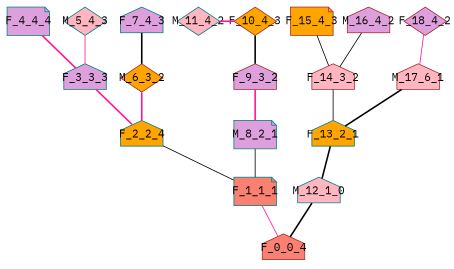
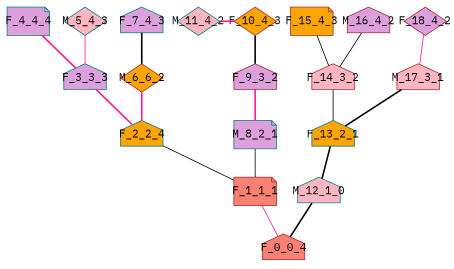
  graph {
    fontname="IBM Plex Mono"
    node [color=teal fillcolor=plum fixedsize=true fontname="IBM Plex Mono" penwidth=1 shape=house style=filled texlbl="$F_{4, 3}$"]
    edge [color=black fontname="IBM Plex Mono" style=bold]
    n1 [color=brown fillcolor=salmon label=F_0_0_4 texlbl="$F_{0, 0}$"]
-   F_1_1_1 [fillcolor=salmon shape=note texlbl="$F_{1, 1}$"]
+   F_1_1_1 [color=brown fillcolor=salmon shape=note texlbl="$F_{1, 1}$"]
    M_12_1_0 [fillcolor=lightpink texlbl="$M_{1, 0}$"]
    n4 [fillcolor=orange label=F_2_2_4 texlbl="$F_{2, 2}$"]
    M_8_2_1 [shape=note texlbl="$M_{2, 1}$"]
    F_13_2_1 [fillcolor=orange texlbl="$F_{2, 1}$"]
    F_3_3_3 [texlbl="$F_{3, 3}$"]
-   M_6_3_2 [color=brown fillcolor=orange shape=diamond texlbl="$M_{3, 2}$"]
+   M_6_3_2 [color=brown fillcolor=orange shape=diamond texlbl="$M_{3, 2}$" label=M_6_6_2]
    F_9_3_2 [color=brown texlbl="$F_{3, 2}$"]
    F_14_3_2 [color=brown fillcolor=lightpink texlbl="$F_{3, 2}$"]
-   M_17_3_1 [color=brown fillcolor=lightpink texlbl="$M_{3, 1}$" label=M_17_6_1]
+   M_17_3_1 [color=brown fillcolor=lightpink texlbl="$M_{3, 1}$"]
    F_4_4_4 [shape=note texlbl="$F_{4, 4}$"]
    M_5_4_3 [fillcolor=lightpink shape=diamond texlbl="$M_{4, 3}$"]
    F_7_4_3
    F_10_4_3 [color=brown fillcolor=orange shape=diamond]
    M_11_4_2 [fillcolor=lightpink shape=diamond texlbl="$M_{4, 2}$"]
    F_15_4_3 [color=brown fillcolor=orange shape=note]
    M_16_4_2 [color=brown texlbl="$M_{4, 2}$"]
    F_18_4_2 [color=brown shape=diamond texlbl="$F_{4, 2}$"]
    subgraph sub_1 {
      rank=same
      n1
    }
    subgraph sub_2 {
      rank=same
      F_1_1_1
      M_12_1_0
    }
    subgraph sub_3 {
      rank=same
      n4
      M_8_2_1
      F_13_2_1
    }
    subgraph sub_4 {
      rank=same
      F_3_3_3
      M_6_3_2
      F_9_3_2
      F_14_3_2
      M_17_3_1
    }
    subgraph sub_5 {
      rank=same
      F_4_4_4
      M_5_4_3
      F_7_4_3
      F_10_4_3
      M_11_4_2
      F_15_4_3
      M_16_4_2
      F_18_4_2
    }
    F_1_1_1 -- n1 [color=deeppink style=solid]
    M_12_1_0 -- n1
    n4 -- F_1_1_1 [style=solid]
    M_8_2_1 -- F_1_1_1 [style=solid]
    F_13_2_1 -- M_12_1_0
    F_3_3_3 -- n4 [color=deeppink]
    M_6_3_2 -- n4 [color=deeppink]
    F_9_3_2 -- M_8_2_1 [color=deeppink]
    F_14_3_2 -- F_13_2_1 [style=solid]
    M_17_3_1 -- F_13_2_1
    F_4_4_4 -- F_3_3_3 [color=deeppink]
    M_5_4_3 -- F_3_3_3 [color=deeppink style=solid]
    F_7_4_3 -- M_6_3_2
    F_10_4_3 -- F_9_3_2
    M_11_4_2 -- F_10_4_3 [color=deeppink]
    F_15_4_3 -- F_14_3_2 [style=solid]
    M_16_4_2 -- F_14_3_2 [style=solid]
    F_18_4_2 -- M_17_3_1 [color=deeppink style=solid]
  }
